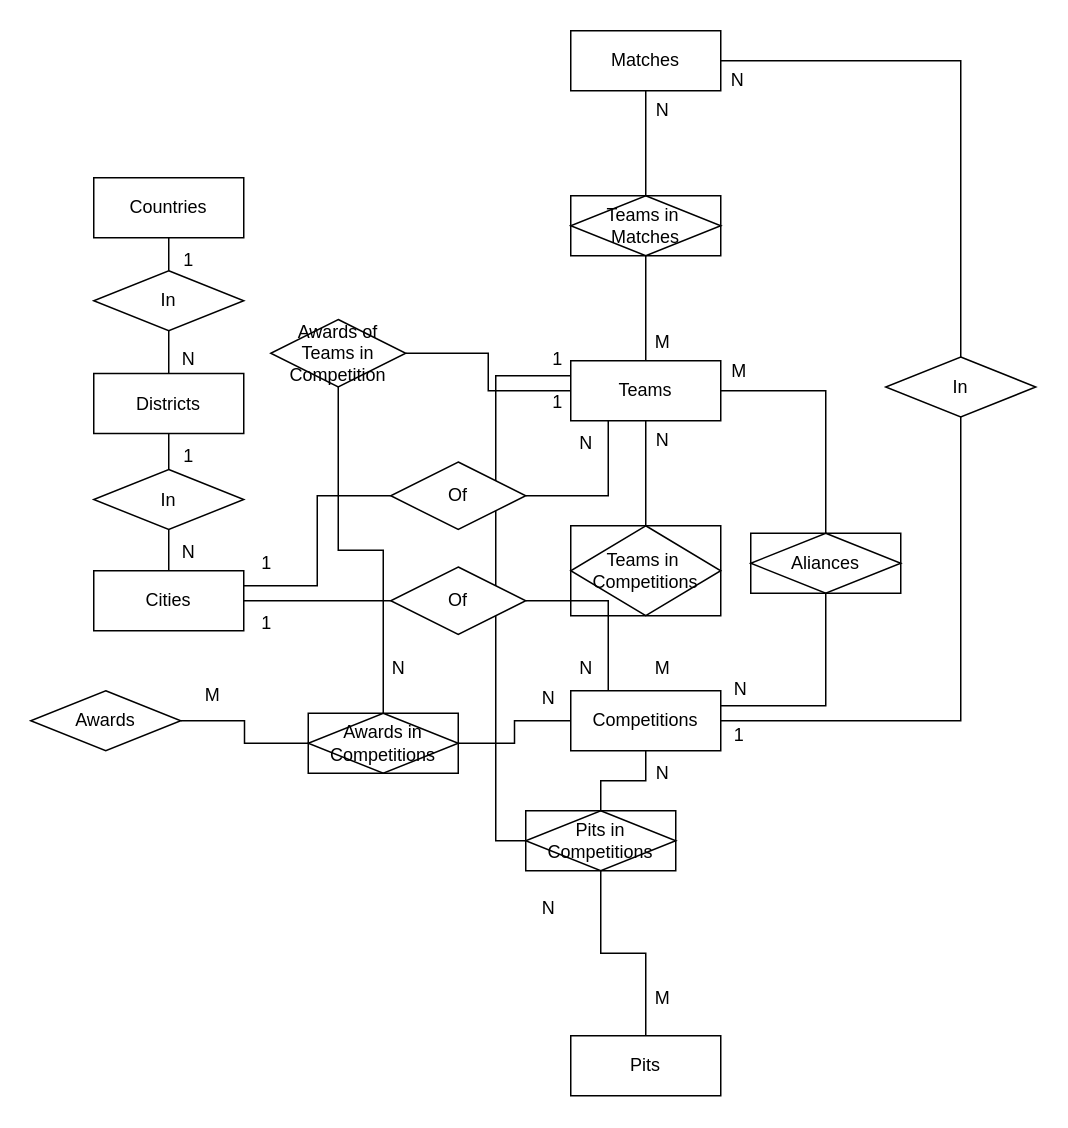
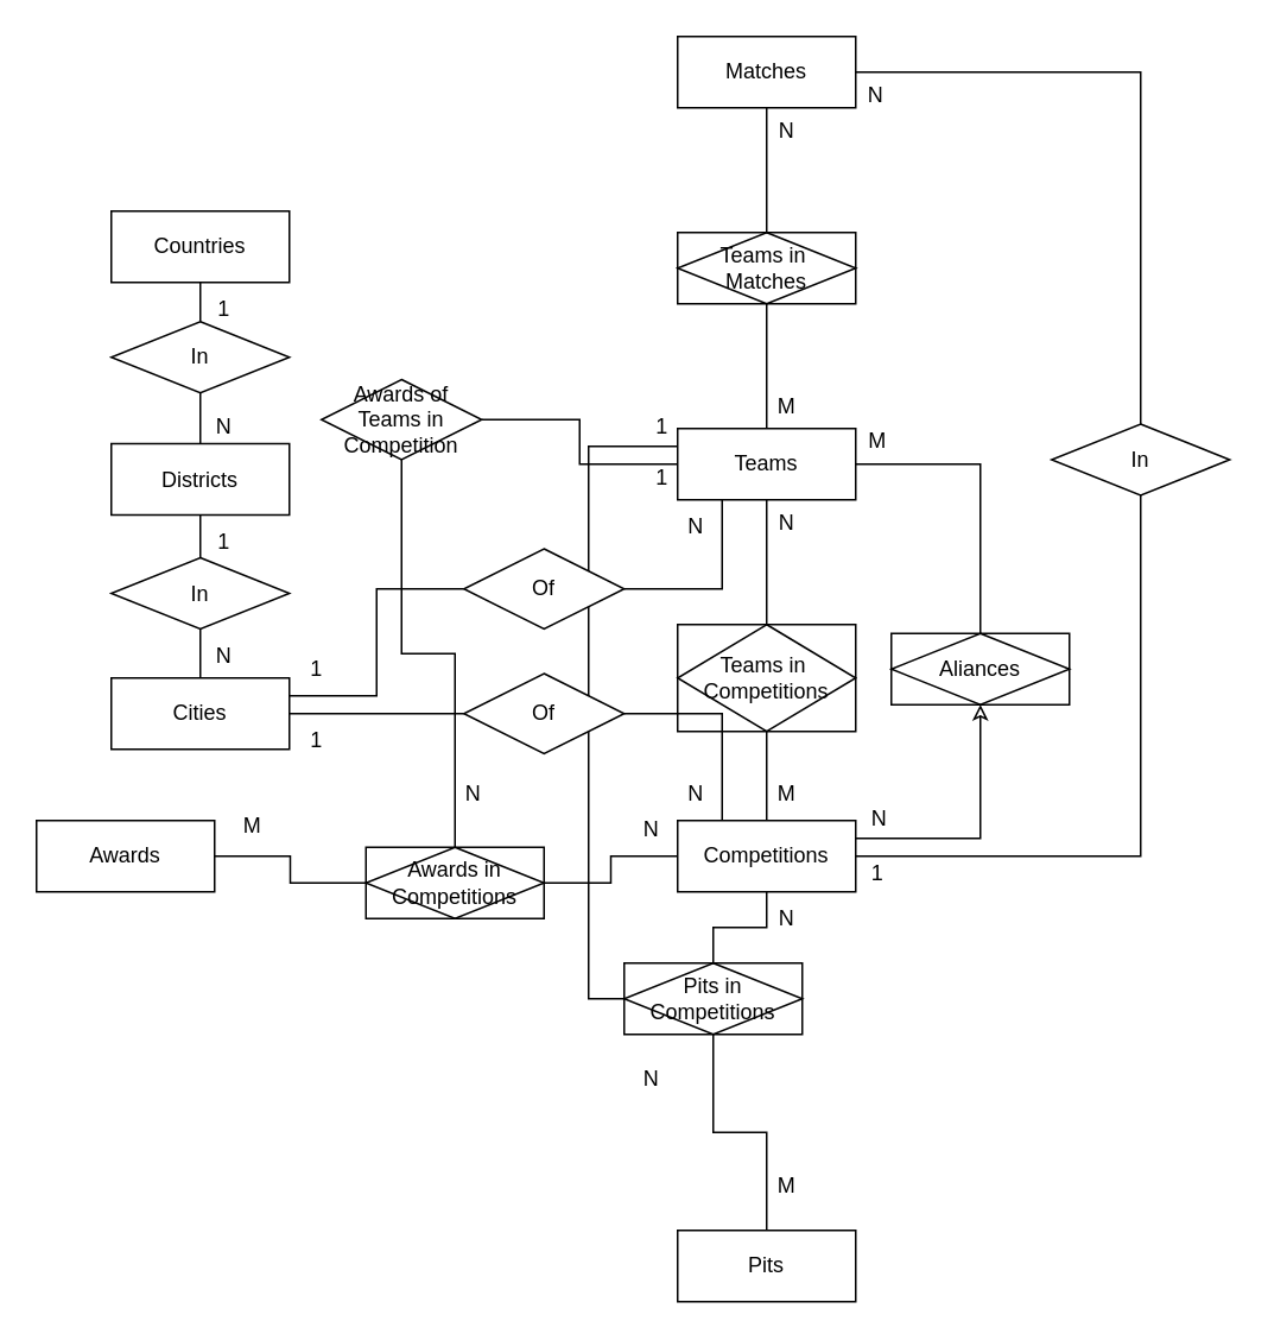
  <mxCell id="0" />
  <mxCell id="1" parent="0" />
  <mxCell id="2" value="" style="edgeStyle=orthogonalEdgeStyle;rounded=0;orthogonalLoop=1;jettySize=auto;html=1;strokeColor=default;endArrow=none;endFill=0;" parent="1" source="4" target="10" edge="1"><mxGeometry relative="1" as="geometry" /></mxCell>
  <mxCell id="3" value="" style="edgeStyle=orthogonalEdgeStyle;rounded=0;orthogonalLoop=1;jettySize=auto;html=1;endArrow=none;endFill=0;" parent="1" source="4" target="16" edge="1"><mxGeometry relative="1" as="geometry" /></mxCell>
  <mxCell id="4" value="Teams" style="whiteSpace=wrap;html=1;align=center;" parent="1" vertex="1"><mxGeometry x="380" y="240" width="100" height="40" as="geometry" /></mxCell>
  <mxCell id="5" value="" style="edgeStyle=orthogonalEdgeStyle;rounded=0;orthogonalLoop=1;jettySize=auto;html=1;endArrow=none;endFill=0;" parent="1" source="8" target="23" edge="1"><mxGeometry relative="1" as="geometry" /></mxCell>
  <mxCell id="6" value="" style="edgeStyle=orthogonalEdgeStyle;rounded=0;orthogonalLoop=1;jettySize=auto;html=1;endArrow=none;endFill=0;" parent="1" source="8" target="33" edge="1"><mxGeometry relative="1" as="geometry" /></mxCell>
- <mxCell id="7" style="edgeStyle=orthogonalEdgeStyle;rounded=0;orthogonalLoop=1;jettySize=auto;html=1;exitX=1;exitY=0.25;exitDx=0;exitDy=0;endArrow=none;endFill=0;" parent="1" source="8" target="42" edge="1"><mxGeometry relative="1" as="geometry" /></mxCell>
+ <mxCell id="7" style="edgeStyle=orthogonalEdgeStyle;rounded=0;orthogonalLoop=1;jettySize=auto;html=1;exitX=1;exitY=0.25;exitDx=0;exitDy=0;endArrow=classic;endFill=0;" parent="1" source="8" target="42" edge="1"><mxGeometry relative="1" as="geometry" /></mxCell>
  <mxCell id="8" value="Competitions" style="whiteSpace=wrap;html=1;align=center;" parent="1" vertex="1"><mxGeometry x="380" y="460" width="100" height="40" as="geometry" /></mxCell>
+ <mxCell id="9" value="" style="edgeStyle=orthogonalEdgeStyle;rounded=0;orthogonalLoop=1;jettySize=auto;html=1;endArrow=none;endFill=0;" parent="1" source="10" target="8" edge="1"><mxGeometry relative="1" as="geometry" /></mxCell>
  <mxCell id="10" value="&lt;div&gt;Teams in&amp;nbsp;&lt;/div&gt;&lt;div&gt;Competitions&lt;/div&gt;" style="shape=associativeEntity;whiteSpace=wrap;html=1;align=center;" parent="1" vertex="1"><mxGeometry x="380" y="350" width="100" height="60" as="geometry" /></mxCell>
  <mxCell id="11" value="N" style="text;html=1;align=center;verticalAlign=middle;resizable=0;points=[];autosize=1;strokeColor=none;fillColor=none;" parent="1" vertex="1"><mxGeometry x="426" y="278" width="30" height="30" as="geometry" /></mxCell>
  <mxCell id="12" value="M" style="text;html=1;align=center;verticalAlign=middle;resizable=0;points=[];autosize=1;strokeColor=none;fillColor=none;" parent="1" vertex="1"><mxGeometry x="426" y="430" width="30" height="30" as="geometry" /></mxCell>
  <mxCell id="13" value="" style="edgeStyle=orthogonalEdgeStyle;rounded=0;orthogonalLoop=1;jettySize=auto;html=1;strokeColor=default;endArrow=none;endFill=0;" parent="1" source="15" target="16" edge="1"><mxGeometry relative="1" as="geometry" /></mxCell>
  <mxCell id="14" style="edgeStyle=orthogonalEdgeStyle;rounded=0;orthogonalLoop=1;jettySize=auto;html=1;entryX=0.5;entryY=0;entryDx=0;entryDy=0;endArrow=none;endFill=0;" parent="1" source="15" target="27" edge="1"><mxGeometry relative="1" as="geometry" /></mxCell>
  <mxCell id="15" value="Matches" style="whiteSpace=wrap;html=1;align=center;" parent="1" vertex="1"><mxGeometry x="380" y="20" width="100" height="40" as="geometry" /></mxCell>
  <mxCell id="16" value="&lt;div&gt;Teams in&amp;nbsp;&lt;/div&gt;&lt;div&gt;Matches&lt;/div&gt;" style="shape=associativeEntity;whiteSpace=wrap;html=1;align=center;" parent="1" vertex="1"><mxGeometry x="380" y="130" width="100" height="40" as="geometry" /></mxCell>
  <mxCell id="17" value="N" style="text;html=1;align=center;verticalAlign=middle;resizable=0;points=[];autosize=1;strokeColor=none;fillColor=none;" parent="1" vertex="1"><mxGeometry x="426" y="58" width="30" height="30" as="geometry" /></mxCell>
  <mxCell id="18" value="M" style="text;html=1;align=center;verticalAlign=middle;resizable=0;points=[];autosize=1;strokeColor=none;fillColor=none;" parent="1" vertex="1"><mxGeometry x="426" y="213" width="30" height="30" as="geometry" /></mxCell>
  <mxCell id="19" value="1" style="text;html=1;align=center;verticalAlign=middle;resizable=0;points=[];autosize=1;strokeColor=none;fillColor=none;" parent="1" vertex="1"><mxGeometry x="477" y="475" width="30" height="30" as="geometry" /></mxCell>
  <mxCell id="20" value="N" style="text;html=1;align=center;verticalAlign=middle;resizable=0;points=[];autosize=1;strokeColor=none;fillColor=none;" parent="1" vertex="1"><mxGeometry x="476" y="38" width="30" height="30" as="geometry" /></mxCell>
- <mxCell id="21" value="Awards" style="rhombus;whiteSpace=wrap;html=1;align=center;" parent="1" vertex="1"><mxGeometry x="20" y="460" width="100" height="40" as="geometry" /></mxCell>
+ <mxCell id="21" value="Awards" style="whiteSpace=wrap;html=1;align=center;" parent="1" vertex="1"><mxGeometry x="20" y="460" width="100" height="40" as="geometry" /></mxCell>
  <mxCell id="22" value="" style="edgeStyle=orthogonalEdgeStyle;rounded=0;orthogonalLoop=1;jettySize=auto;html=1;endArrow=none;endFill=0;" parent="1" source="23" target="21" edge="1"><mxGeometry relative="1" as="geometry" /></mxCell>
  <mxCell id="23" value="Awards in Competitions" style="shape=associativeEntity;whiteSpace=wrap;html=1;align=center;" parent="1" vertex="1"><mxGeometry x="205" y="475" width="100" height="40" as="geometry" /></mxCell>
  <mxCell id="24" value="N" style="text;html=1;align=center;verticalAlign=middle;resizable=0;points=[];autosize=1;strokeColor=none;fillColor=none;" parent="1" vertex="1"><mxGeometry x="350" y="450" width="30" height="30" as="geometry" /></mxCell>
  <mxCell id="25" value="M" style="text;html=1;align=center;verticalAlign=middle;resizable=0;points=[];autosize=1;strokeColor=none;fillColor=none;" parent="1" vertex="1"><mxGeometry x="126" y="448" width="30" height="30" as="geometry" /></mxCell>
  <mxCell id="26" style="edgeStyle=orthogonalEdgeStyle;rounded=0;orthogonalLoop=1;jettySize=auto;html=1;exitX=0.5;exitY=1;exitDx=0;exitDy=0;entryX=1;entryY=0.5;entryDx=0;entryDy=0;endArrow=none;endFill=0;" parent="1" source="27" target="8" edge="1"><mxGeometry relative="1" as="geometry" /></mxCell>
  <mxCell id="27" value="In" style="shape=rhombus;perimeter=rhombusPerimeter;whiteSpace=wrap;html=1;align=center;" parent="1" vertex="1"><mxGeometry x="590" y="237.5" width="100" height="40" as="geometry" /></mxCell>
  <mxCell id="28" style="edgeStyle=orthogonalEdgeStyle;rounded=0;orthogonalLoop=1;jettySize=auto;html=1;exitX=0.5;exitY=1;exitDx=0;exitDy=0;entryX=0.5;entryY=0;entryDx=0;entryDy=0;endArrow=none;endFill=0;" parent="1" source="30" target="23" edge="1"><mxGeometry relative="1" as="geometry" /></mxCell>
  <mxCell id="29" value="" style="edgeStyle=orthogonalEdgeStyle;rounded=0;orthogonalLoop=1;jettySize=auto;html=1;entryX=0;entryY=0.5;entryDx=0;entryDy=0;endArrow=none;endFill=0;" parent="1" source="30" target="4" edge="1"><mxGeometry relative="1" as="geometry" /></mxCell>
  <mxCell id="30" value="Awards of Teams in Competition" style="shape=rhombus;perimeter=rhombusPerimeter;whiteSpace=wrap;html=1;align=center;" parent="1" vertex="1"><mxGeometry x="180" y="212.5" width="90" height="45" as="geometry" /></mxCell>
  <mxCell id="31" value="" style="edgeStyle=orthogonalEdgeStyle;rounded=0;orthogonalLoop=1;jettySize=auto;html=1;endArrow=none;endFill=0;" parent="1" source="33" target="34" edge="1"><mxGeometry relative="1" as="geometry" /></mxCell>
  <mxCell id="32" style="edgeStyle=orthogonalEdgeStyle;rounded=0;orthogonalLoop=1;jettySize=auto;html=1;exitX=0;exitY=0.5;exitDx=0;exitDy=0;entryX=0;entryY=0.25;entryDx=0;entryDy=0;endArrow=none;endFill=0;" parent="1" source="33" target="4" edge="1"><mxGeometry relative="1" as="geometry" /></mxCell>
  <mxCell id="33" value="Pits in Competitions" style="shape=associativeEntity;whiteSpace=wrap;html=1;align=center;" parent="1" vertex="1"><mxGeometry x="350" y="540" width="100" height="40" as="geometry" /></mxCell>
  <mxCell id="34" value="Pits" style="whiteSpace=wrap;html=1;align=center;" parent="1" vertex="1"><mxGeometry x="380" y="690" width="100" height="40" as="geometry" /></mxCell>
  <mxCell id="35" value="N" style="text;html=1;align=center;verticalAlign=middle;resizable=0;points=[];autosize=1;strokeColor=none;fillColor=none;" parent="1" vertex="1"><mxGeometry x="250" y="430" width="30" height="30" as="geometry" /></mxCell>
  <mxCell id="36" value="1" style="text;html=1;align=center;verticalAlign=middle;resizable=0;points=[];autosize=1;strokeColor=none;fillColor=none;" parent="1" vertex="1"><mxGeometry x="356" y="252.5" width="30" height="30" as="geometry" /></mxCell>
  <mxCell id="37" value="N" style="text;html=1;align=center;verticalAlign=middle;resizable=0;points=[];autosize=1;strokeColor=none;fillColor=none;" parent="1" vertex="1"><mxGeometry x="426" y="500" width="30" height="30" as="geometry" /></mxCell>
  <mxCell id="38" value="M" style="text;html=1;align=center;verticalAlign=middle;resizable=0;points=[];autosize=1;strokeColor=none;fillColor=none;" parent="1" vertex="1"><mxGeometry x="426" y="650" width="30" height="30" as="geometry" /></mxCell>
  <mxCell id="39" value="1" style="text;html=1;align=center;verticalAlign=middle;resizable=0;points=[];autosize=1;strokeColor=none;fillColor=none;" parent="1" vertex="1"><mxGeometry x="356" y="223.5" width="30" height="30" as="geometry" /></mxCell>
  <mxCell id="40" value="N" style="text;html=1;align=center;verticalAlign=middle;resizable=0;points=[];autosize=1;strokeColor=none;fillColor=none;" parent="1" vertex="1"><mxGeometry x="350" y="590" width="30" height="30" as="geometry" /></mxCell>
  <mxCell id="41" style="edgeStyle=orthogonalEdgeStyle;rounded=0;orthogonalLoop=1;jettySize=auto;html=1;exitX=0.5;exitY=0;exitDx=0;exitDy=0;entryX=1;entryY=0.5;entryDx=0;entryDy=0;endArrow=none;endFill=0;" parent="1" source="42" target="4" edge="1"><mxGeometry relative="1" as="geometry" /></mxCell>
  <mxCell id="42" value="Aliances" style="shape=associativeEntity;whiteSpace=wrap;html=1;align=center;" parent="1" vertex="1"><mxGeometry x="500" y="355" width="100" height="40" as="geometry" /></mxCell>
  <mxCell id="43" value="N" style="text;html=1;align=center;verticalAlign=middle;resizable=0;points=[];autosize=1;strokeColor=none;fillColor=none;" parent="1" vertex="1"><mxGeometry x="478" y="444" width="30" height="30" as="geometry" /></mxCell>
  <mxCell id="44" value="M" style="text;html=1;align=center;verticalAlign=middle;resizable=0;points=[];autosize=1;strokeColor=none;fillColor=none;" parent="1" vertex="1"><mxGeometry x="477" y="231.5" width="30" height="30" as="geometry" /></mxCell>
  <mxCell id="45" value="" style="edgeStyle=orthogonalEdgeStyle;rounded=0;orthogonalLoop=1;jettySize=auto;html=1;endArrow=none;endFill=0;" parent="1" source="46" target="53" edge="1"><mxGeometry relative="1" as="geometry" /></mxCell>
  <mxCell id="46" value="Countries" style="whiteSpace=wrap;html=1;align=center;" parent="1" vertex="1"><mxGeometry x="62" y="118" width="100" height="40" as="geometry" /></mxCell>
  <mxCell id="47" value="" style="edgeStyle=orthogonalEdgeStyle;rounded=0;orthogonalLoop=1;jettySize=auto;html=1;endArrow=none;endFill=0;" parent="1" source="48" target="55" edge="1"><mxGeometry relative="1" as="geometry" /></mxCell>
  <mxCell id="48" value="Districts" style="whiteSpace=wrap;html=1;align=center;" parent="1" vertex="1"><mxGeometry x="62" y="248.5" width="100" height="40" as="geometry" /></mxCell>
  <mxCell id="49" style="edgeStyle=orthogonalEdgeStyle;rounded=0;orthogonalLoop=1;jettySize=auto;html=1;exitX=1;exitY=0.5;exitDx=0;exitDy=0;endArrow=none;endFill=0;" parent="1" source="51" edge="1"><mxGeometry relative="1" as="geometry"><mxPoint x="260" y="400" as="targetPoint" /></mxGeometry></mxCell>
  <mxCell id="50" style="edgeStyle=orthogonalEdgeStyle;rounded=0;orthogonalLoop=1;jettySize=auto;html=1;exitX=1;exitY=0.25;exitDx=0;exitDy=0;entryX=0;entryY=0.5;entryDx=0;entryDy=0;endArrow=none;endFill=0;" parent="1" source="51" target="57" edge="1"><mxGeometry relative="1" as="geometry" /></mxCell>
  <mxCell id="51" value="Cities" style="whiteSpace=wrap;html=1;align=center;" parent="1" vertex="1"><mxGeometry x="62" y="380" width="100" height="40" as="geometry" /></mxCell>
  <mxCell id="52" style="edgeStyle=orthogonalEdgeStyle;rounded=0;orthogonalLoop=1;jettySize=auto;html=1;entryX=0.5;entryY=0;entryDx=0;entryDy=0;endArrow=none;endFill=0;" parent="1" source="53" target="48" edge="1"><mxGeometry relative="1" as="geometry" /></mxCell>
  <mxCell id="53" value="In" style="shape=rhombus;perimeter=rhombusPerimeter;whiteSpace=wrap;html=1;align=center;" parent="1" vertex="1"><mxGeometry x="62" y="180" width="100" height="40" as="geometry" /></mxCell>
  <mxCell id="54" value="" style="edgeStyle=orthogonalEdgeStyle;rounded=0;orthogonalLoop=1;jettySize=auto;html=1;endArrow=none;endFill=0;" parent="1" source="55" target="51" edge="1"><mxGeometry relative="1" as="geometry" /></mxCell>
  <mxCell id="55" value="In" style="shape=rhombus;perimeter=rhombusPerimeter;whiteSpace=wrap;html=1;align=center;" parent="1" vertex="1"><mxGeometry x="62" y="312.5" width="100" height="40" as="geometry" /></mxCell>
  <mxCell id="56" style="edgeStyle=orthogonalEdgeStyle;rounded=0;orthogonalLoop=1;jettySize=auto;html=1;exitX=1;exitY=0.5;exitDx=0;exitDy=0;entryX=0.25;entryY=1;entryDx=0;entryDy=0;endArrow=none;endFill=0;" parent="1" source="57" target="4" edge="1"><mxGeometry relative="1" as="geometry" /></mxCell>
  <mxCell id="57" value="Of" style="shape=rhombus;perimeter=rhombusPerimeter;whiteSpace=wrap;html=1;align=center;" parent="1" vertex="1"><mxGeometry x="260" y="307.5" width="90" height="45" as="geometry" /></mxCell>
  <mxCell id="58" style="edgeStyle=orthogonalEdgeStyle;rounded=0;orthogonalLoop=1;jettySize=auto;html=1;exitX=1;exitY=0.5;exitDx=0;exitDy=0;entryX=0.25;entryY=0;entryDx=0;entryDy=0;endArrow=none;endFill=0;" parent="1" source="59" target="8" edge="1"><mxGeometry relative="1" as="geometry" /></mxCell>
  <mxCell id="59" value="Of" style="shape=rhombus;perimeter=rhombusPerimeter;whiteSpace=wrap;html=1;align=center;" parent="1" vertex="1"><mxGeometry x="260" y="377.5" width="90" height="45" as="geometry" /></mxCell>
  <mxCell id="60" value="1" style="text;html=1;align=center;verticalAlign=middle;resizable=0;points=[];autosize=1;strokeColor=none;fillColor=none;" parent="1" vertex="1"><mxGeometry x="162" y="400" width="30" height="30" as="geometry" /></mxCell>
  <mxCell id="61" value="1" style="text;html=1;align=center;verticalAlign=middle;resizable=0;points=[];autosize=1;strokeColor=none;fillColor=none;" parent="1" vertex="1"><mxGeometry x="162" y="360" width="30" height="30" as="geometry" /></mxCell>
  <mxCell id="62" value="N" style="text;html=1;align=center;verticalAlign=middle;resizable=0;points=[];autosize=1;strokeColor=none;fillColor=none;" parent="1" vertex="1"><mxGeometry x="375" y="430" width="30" height="30" as="geometry" /></mxCell>
  <mxCell id="63" value="N" style="text;html=1;align=center;verticalAlign=middle;resizable=0;points=[];autosize=1;strokeColor=none;fillColor=none;" parent="1" vertex="1"><mxGeometry x="375" y="279.5" width="30" height="30" as="geometry" /></mxCell>
  <mxCell id="64" value="N" style="text;html=1;align=center;verticalAlign=middle;resizable=0;points=[];autosize=1;strokeColor=none;fillColor=none;" parent="1" vertex="1"><mxGeometry x="110" y="352.5" width="30" height="30" as="geometry" /></mxCell>
  <mxCell id="65" value="1" style="text;html=1;align=center;verticalAlign=middle;resizable=0;points=[];autosize=1;strokeColor=none;fillColor=none;" parent="1" vertex="1"><mxGeometry x="110" y="288.5" width="30" height="30" as="geometry" /></mxCell>
  <mxCell id="66" value="N" style="text;html=1;align=center;verticalAlign=middle;resizable=0;points=[];autosize=1;strokeColor=none;fillColor=none;" parent="1" vertex="1"><mxGeometry x="110" y="223.5" width="30" height="30" as="geometry" /></mxCell>
  <mxCell id="67" value="1" style="text;html=1;align=center;verticalAlign=middle;resizable=0;points=[];autosize=1;strokeColor=none;fillColor=none;" parent="1" vertex="1"><mxGeometry x="110" y="158" width="30" height="30" as="geometry" /></mxCell>
